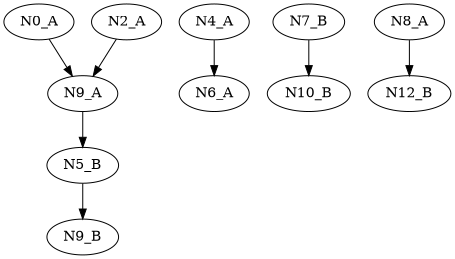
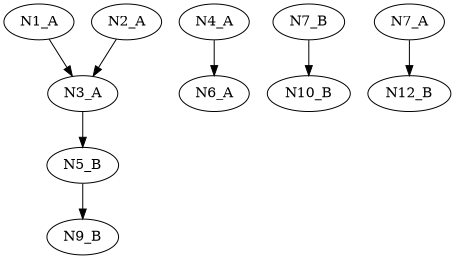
  digraph {
-   N1_A [label=N0_A]
-   N3_A [label=N9_A]
+   N1_A
+   N3_A
    N5_B
    N9_B
    N2_A
    N4_A
    N6_A
    N7_B
    N10_B
    n10 [label=N12_B]
-   N8_A
+   N8_A [label=N7_A]
    N1_A -> N3_A
    N3_A -> N5_B
    N5_B -> N9_B
    N2_A -> N3_A
    N4_A -> N6_A
    N7_B -> N10_B
    N8_A -> n10
  }
